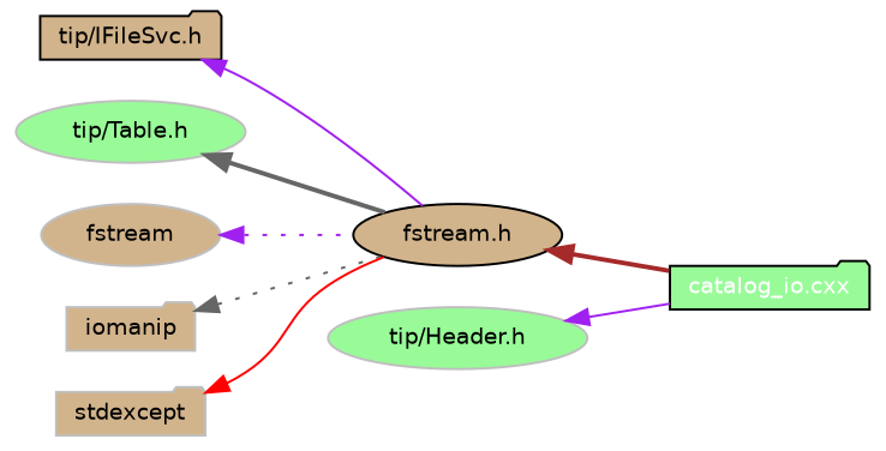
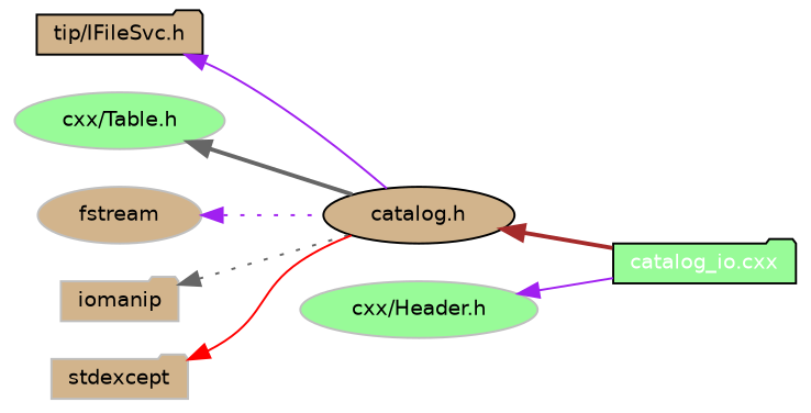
  digraph {
    rankdir=LR
    node [color=grey75 fillcolor=tan fontname=Helvetica fontsize=10 shape=folder style=filled]
    edge [color=purple dir=back fontname=Helvetica fontsize=10 style=solid]
    n1 [color=black fillcolor=palegreen fontcolor=white height=0.2 label="catalog_io.cxx" width=0.4]
-   n2 [color=black height=0.2 label="fstream.h" shape=ellipse width=0.4]
+   n2 [color=black height=0.2 label="catalog.h" shape=ellipse width=0.4]
    n3 [color=black height=0.2 label="tip/IFileSvc.h" width=0.4]
-   n4 [fillcolor=palegreen height=0.2 label="tip/Table.h" shape=ellipse width=0.4]
+   n4 [fillcolor=palegreen height=0.2 label="cxx/Table.h" shape=ellipse width=0.4]
    n5 [height=0.2 label=fstream shape=ellipse width=0.4]
    n6 [height=0.2 label=iomanip width=0.4]
    n7 [height=0.2 label=stdexcept width=0.4]
-   n8 [fillcolor=palegreen height=0.2 label="tip/Header.h" shape=ellipse width=0.4]
+   n8 [fillcolor=palegreen height=0.2 label="cxx/Header.h" shape=ellipse width=0.4]
    n2 -> n1 [color=brown style=bold]
    n3 -> n2
    n4 -> n2 [color=gray40 style=bold]
    n5 -> n2 [style=dotted]
    n6 -> n2 [color=gray40 style=dotted]
    n7 -> n2 [color=red]
    n8 -> n1
  }
